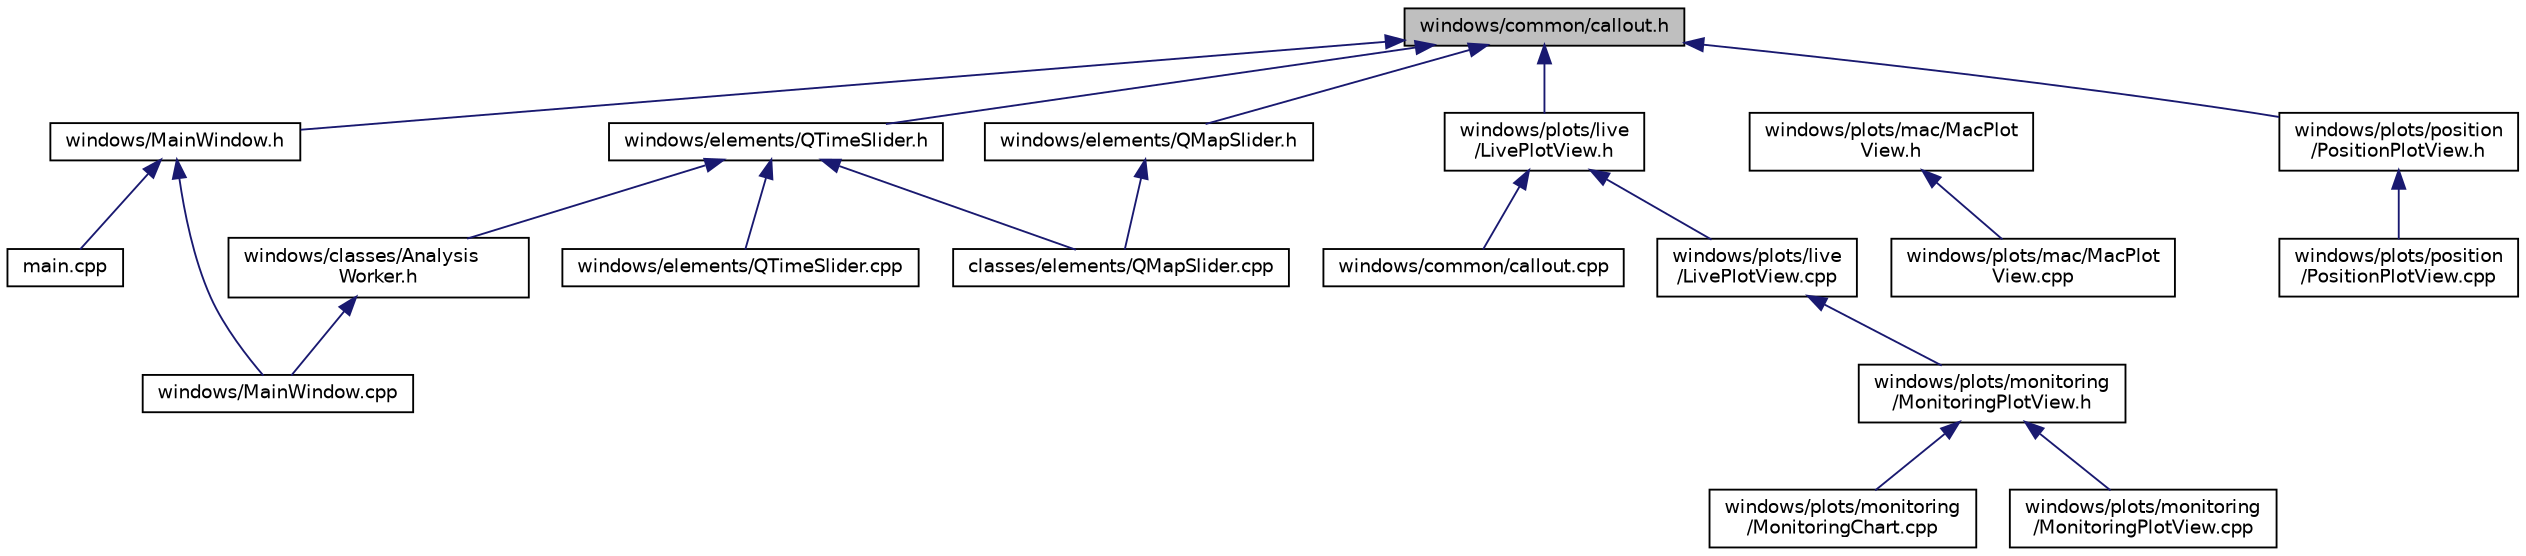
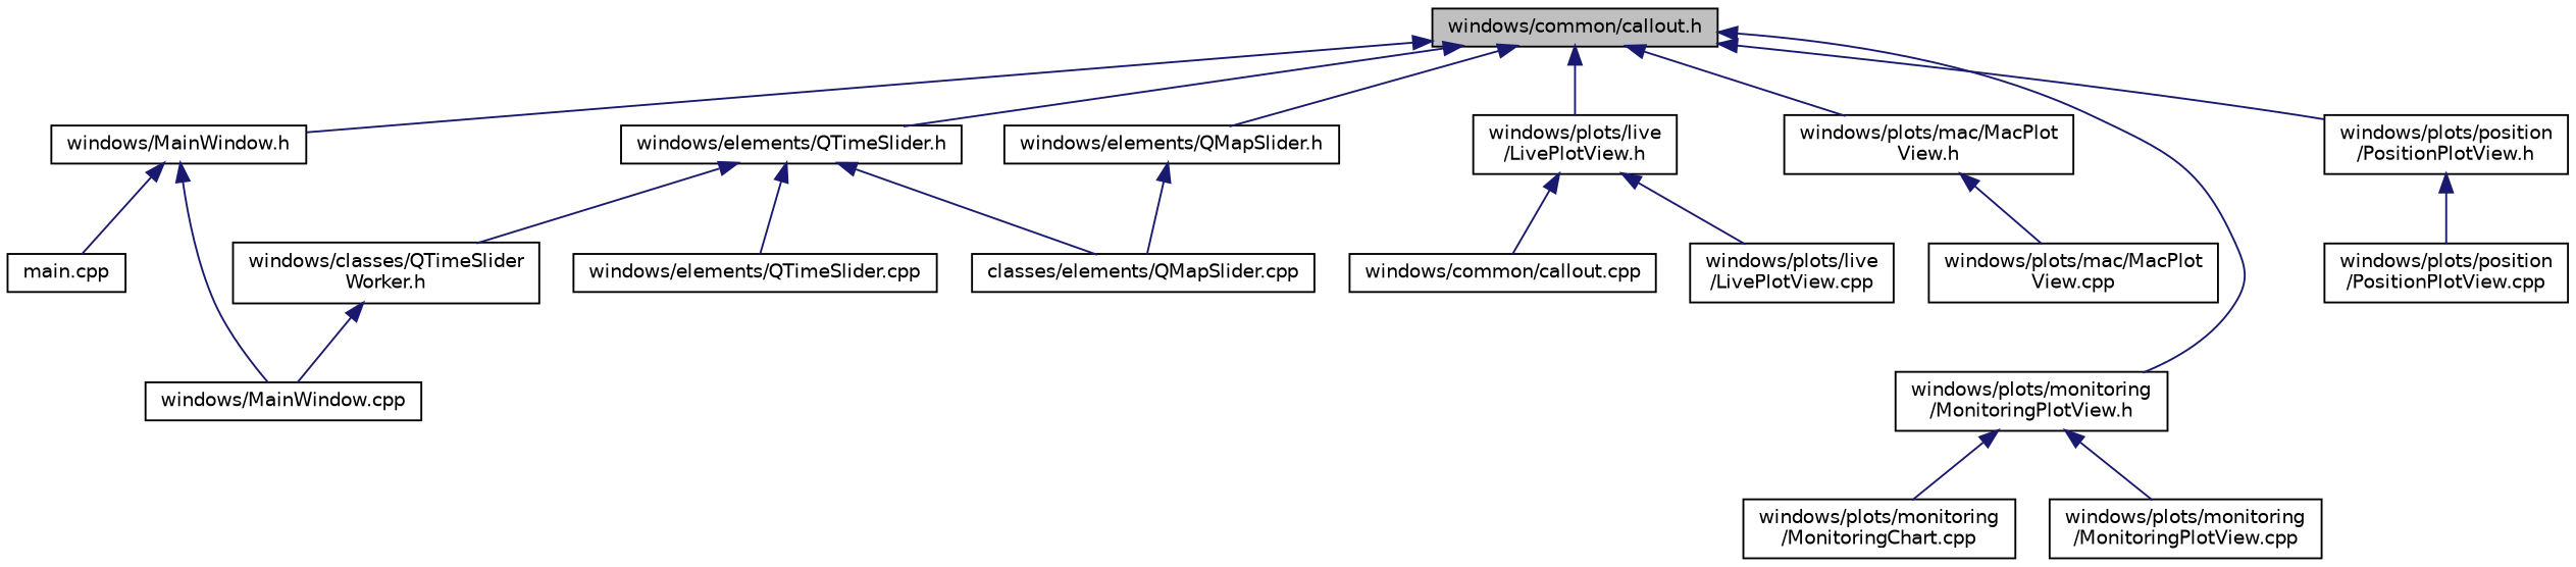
  digraph {
    node [color=black fillcolor=white fontname=Helvetica fontsize=10 shape=record style=filled]
    edge [color=midnightblue dir=back fontname=Helvetica fontsize=10 labelfontname=Helvetica labelfontsize=10 style=solid]
    n1 [fillcolor=grey75 fontcolor=black height=0.2 label="windows/common/callout.h" width=0.4]
    n2 [height=0.2 label="windows/MainWindow.h" width=0.4]
    n3 [height=0.2 label="windows/elements/QTimeSlider.h" width=0.4]
    n4 [height=0.2 label="windows/elements/QMapSlider.h" width=0.4]
    n5 [height=0.2 label="windows/plots/live\l/LivePlotView.h" width=0.4]
    n6 [height=0.2 label="windows/plots/mac/MacPlot\lView.h" width=0.4]
    n7 [height=0.2 label="windows/plots/monitoring\l/MonitoringPlotView.h" width=0.4]
    n8 [height=0.2 label="windows/plots/position\l/PositionPlotView.h" width=0.4]
    n9 [height=0.2 label="main.cpp" width=0.4]
    n10 [height=0.2 label="windows/MainWindow.cpp" width=0.4]
-   n11 [height=0.2 label="windows/classes/Analysis\lWorker.h" width=0.4]
+   n11 [height=0.2 label="windows/classes/QTimeSlider\lWorker.h" width=0.4]
    n12 [height=0.2 label="classes/elements/QMapSlider.cpp" width=0.4]
    n13 [height=0.2 label="windows/elements/QTimeSlider.cpp" width=0.4]
    n14 [height=0.2 label="windows/common/callout.cpp" width=0.4]
    n15 [height=0.2 label="windows/plots/live\l/LivePlotView.cpp" width=0.4]
    n16 [height=0.2 label="windows/plots/mac/MacPlot\lView.cpp" width=0.4]
    n17 [height=0.2 label="windows/plots/monitoring\l/MonitoringChart.cpp" width=0.4]
    n18 [height=0.2 label="windows/plots/monitoring\l/MonitoringPlotView.cpp" width=0.4]
    n19 [height=0.2 label="windows/plots/position\l/PositionPlotView.cpp" width=0.4]
    n1 -> n2
    n1 -> n3
    n1 -> n4
    n1 -> n5
-   n15 -> n7
+   n1 -> n6
+   n1 -> n7
    n1 -> n8
    n2 -> n9
    n2 -> n10
    n3 -> n11
    n3 -> n12
    n3 -> n13
    n4 -> n12
    n5 -> n14
    n5 -> n15
    n6 -> n16
    n7 -> n17
    n7 -> n18
    n8 -> n19
    n11 -> n10
  }
